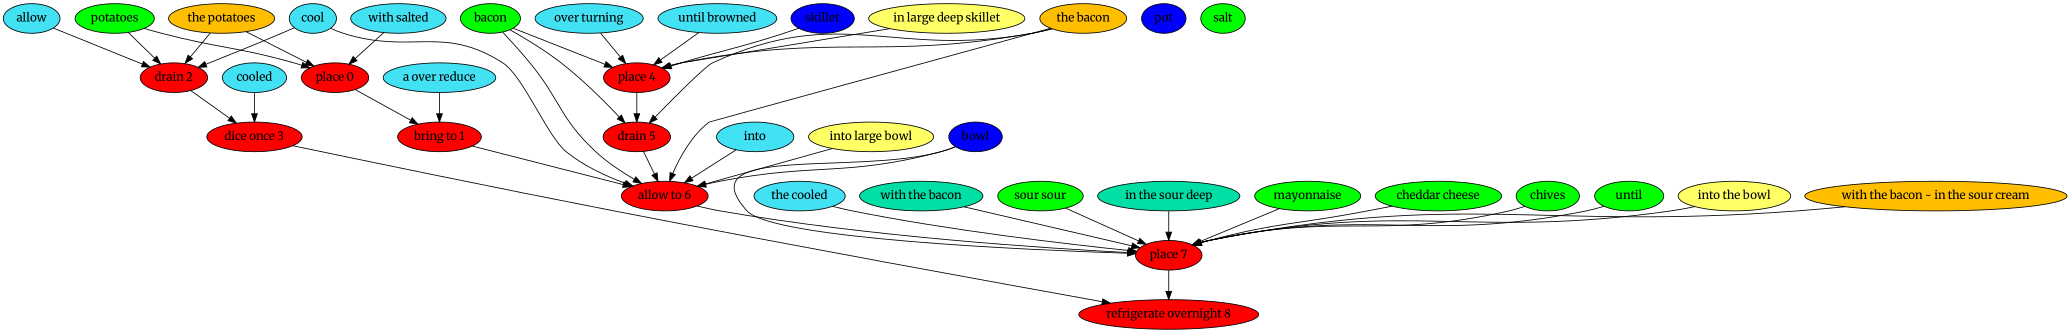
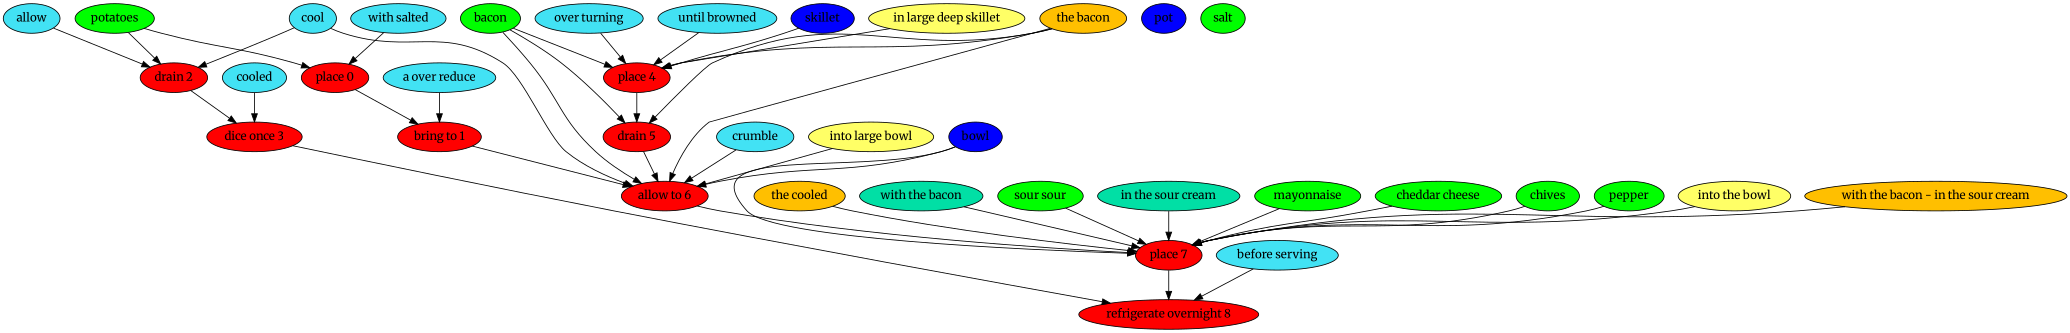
  digraph {
    fontname=Merriweather
    node [fillcolor="#42e2f4" fontname=Merriweather style=filled]
    edge [fontname=Merriweather]
    "place 0" [fillcolor=red]
    "bring to 1" [fillcolor=red]
    "allow to 6" [fillcolor=red]
    "with salted"
    potatoes [fillcolor=green]
    "drain 2" [fillcolor=red]
    "dice once 3" [fillcolor=red]
-   "the potatoes" [fillcolor="#FFBF00"]
    pot [fillcolor="#0000ff"]
    "place 7" [fillcolor=red]
    "a over reduce"
    "refrigerate overnight 8" [fillcolor=red]
    allow
    cool
    cooled
    "place 4" [fillcolor=red]
    "drain 5" [fillcolor=red]
    "over turning"
    "until browned"
    bacon [fillcolor=green]
    "the bacon" [fillcolor="#FFBF00"]
    skillet [fillcolor="#0000ff"]
    "in large deep skillet" [fillcolor="#ffff66"]
-   crumble [label=into]
+   crumble
    bowl [fillcolor="#0000ff"]
    "into large bowl" [fillcolor="#ffff66"]
-   "the cooled"
+   "the cooled" [fillcolor="#FFBF00"]
    "with the bacon" [fillcolor="#01DFA5"]
    n29 [fillcolor=green label="sour sour"]
-   "in the sour cream" [fillcolor="#01DFA5" label="in the sour deep"]
+   "in the sour cream" [fillcolor="#01DFA5"]
    mayonnaise [fillcolor=green]
    "cheddar cheese" [fillcolor=green]
    chives [fillcolor=green]
    salt [fillcolor=green]
-   pepper [fillcolor=green label=until]
+   pepper [fillcolor=green]
    "into the bowl" [fillcolor="#ffff66"]
    "with the bacon - in the sour cream" [fillcolor="#FFBF00"]
+   "before serving"
    "place 0" -> "bring to 1"
    "bring to 1" -> "allow to 6"
    "allow to 6" -> "place 7"
    "with salted" -> "place 0"
    potatoes -> "place 0"
    potatoes -> "drain 2"
    "drain 2" -> "dice once 3"
    "dice once 3" -> "refrigerate overnight 8"
-   "the potatoes" -> "place 0"
-   "the potatoes" -> "drain 2"
    "place 7" -> "refrigerate overnight 8"
    "a over reduce" -> "bring to 1"
    allow -> "drain 2"
    cool -> "allow to 6"
    cool -> "drain 2"
    cooled -> "dice once 3"
    "place 4" -> "drain 5"
    "drain 5" -> "allow to 6"
    "over turning" -> "place 4"
    "until browned" -> "place 4"
    bacon -> "allow to 6"
    bacon -> "place 4"
    bacon -> "drain 5"
    "the bacon" -> "allow to 6"
    "the bacon" -> "place 4"
    "the bacon" -> "drain 5"
    skillet -> "place 4"
    "in large deep skillet" -> "place 4"
    crumble -> "allow to 6"
    bowl -> "allow to 6"
    bowl -> "place 7"
    "into large bowl" -> "allow to 6"
    "the cooled" -> "place 7"
    "with the bacon" -> "place 7"
    n29 -> "place 7"
    "in the sour cream" -> "place 7"
    mayonnaise -> "place 7"
    "cheddar cheese" -> "place 7"
    chives -> "place 7"
    pepper -> "place 7"
    "into the bowl" -> "place 7"
    "with the bacon - in the sour cream" -> "place 7"
+   "before serving" -> "refrigerate overnight 8"
  }
